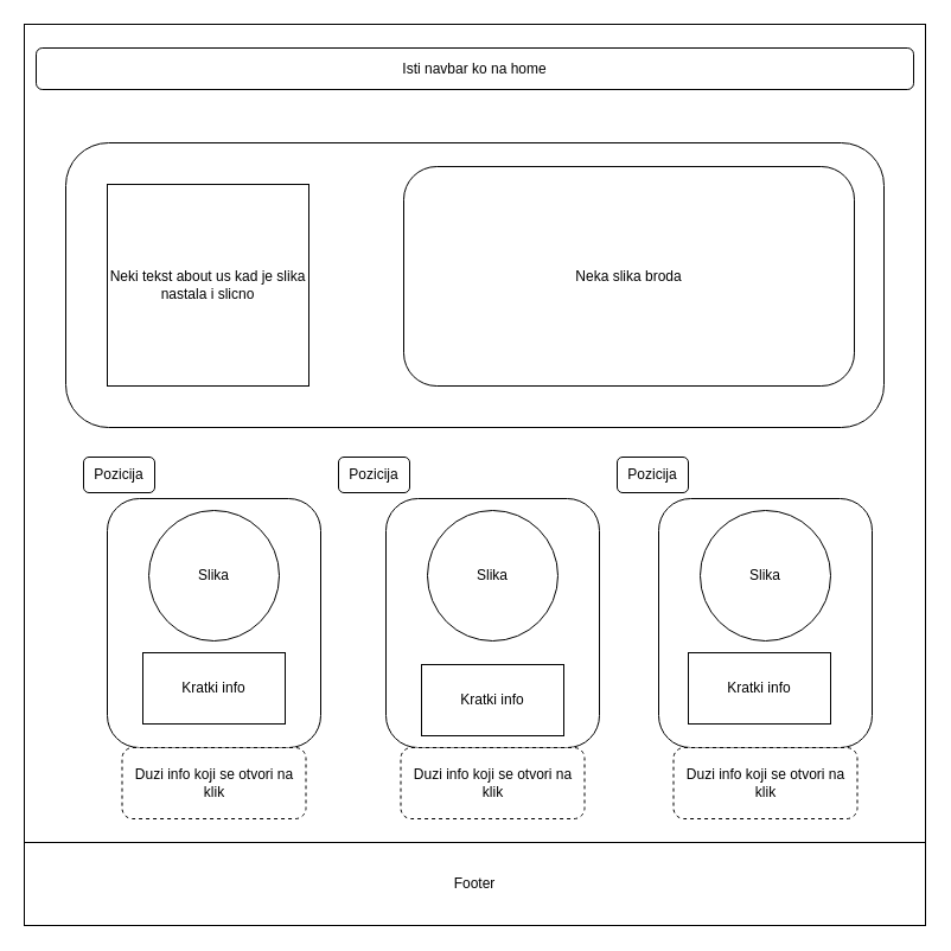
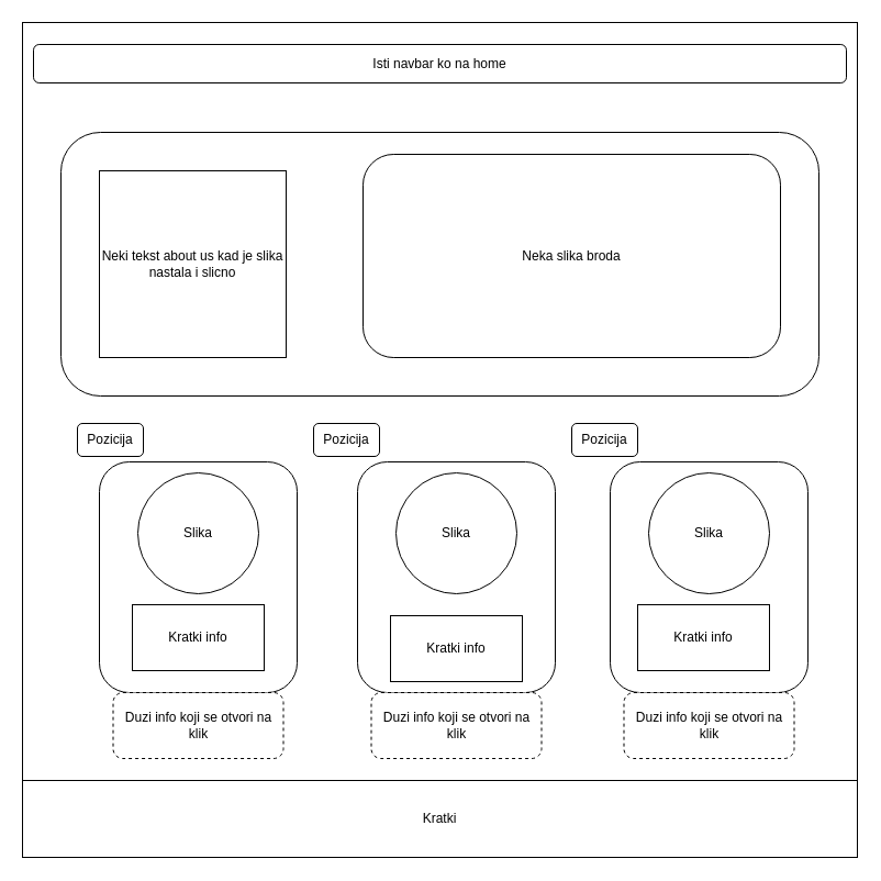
  <mxCell id="0" />
  <mxCell id="1" parent="0" />
  <mxCell id="2" value="" style="whiteSpace=wrap;html=1;aspect=fixed;" vertex="1" parent="1"><mxGeometry x="20" y="20" width="760" height="760" as="geometry" /></mxCell>
  <mxCell id="3" value="Isti navbar ko na home" style="rounded=1;whiteSpace=wrap;html=1;" vertex="1" parent="1"><mxGeometry x="30" y="40" width="740" height="35" as="geometry" /></mxCell>
  <mxCell id="4" value="" style="rounded=1;whiteSpace=wrap;html=1;" vertex="1" parent="1"><mxGeometry x="55" y="120" width="690" height="240" as="geometry" /></mxCell>
  <mxCell id="5" value="Neki tekst about us kad je slika nastala i slicno" style="whiteSpace=wrap;html=1;aspect=fixed;" vertex="1" parent="1"><mxGeometry x="90" y="155" width="170" height="170" as="geometry" /></mxCell>
- <mxCell id="6" value="Neka slika broda" style="rounded=1;whiteSpace=wrap;html=1;" vertex="1" parent="1"><mxGeometry x="340" y="140" width="380" height="185" as="geometry" /></mxCell>
+ <mxCell id="6" value="Neka slika broda" style="rounded=1;whiteSpace=wrap;html=1;" vertex="1" parent="1"><mxGeometry x="330" y="140" width="380" height="185" as="geometry" /></mxCell>
  <mxCell id="7" value="" style="rounded=1;whiteSpace=wrap;html=1;" vertex="1" parent="1"><mxGeometry x="90" y="420" width="180" height="210" as="geometry" /></mxCell>
  <mxCell id="8" value="" style="rounded=1;whiteSpace=wrap;html=1;" vertex="1" parent="1"><mxGeometry x="325" y="420" width="180" height="210" as="geometry" /></mxCell>
  <mxCell id="9" value="" style="rounded=1;whiteSpace=wrap;html=1;" vertex="1" parent="1"><mxGeometry x="555" y="420" width="180" height="210" as="geometry" /></mxCell>
  <mxCell id="10" value="Slika" style="ellipse;whiteSpace=wrap;html=1;aspect=fixed;" vertex="1" parent="1"><mxGeometry x="125" y="430" width="110" height="110" as="geometry" /></mxCell>
  <mxCell id="11" value="Slika" style="ellipse;whiteSpace=wrap;html=1;aspect=fixed;" vertex="1" parent="1"><mxGeometry x="590" y="430" width="110" height="110" as="geometry" /></mxCell>
  <mxCell id="12" value="Slika" style="ellipse;whiteSpace=wrap;html=1;aspect=fixed;" vertex="1" parent="1"><mxGeometry x="360" y="430" width="110" height="110" as="geometry" /></mxCell>
  <mxCell id="13" value="Kratki info" style="rounded=0;whiteSpace=wrap;html=1;" vertex="1" parent="1"><mxGeometry x="120" y="550" width="120" height="60" as="geometry" /></mxCell>
  <mxCell id="14" value="&lt;span&gt;Kratki info&lt;/span&gt;" style="rounded=0;whiteSpace=wrap;html=1;" vertex="1" parent="1"><mxGeometry x="355" y="560" width="120" height="60" as="geometry" /></mxCell>
  <mxCell id="15" value="&lt;span&gt;Kratki info&lt;/span&gt;" style="rounded=0;whiteSpace=wrap;html=1;" vertex="1" parent="1"><mxGeometry x="580" y="550" width="120" height="60" as="geometry" /></mxCell>
  <mxCell id="16" value="Pozicija" style="rounded=1;whiteSpace=wrap;html=1;" vertex="1" parent="1"><mxGeometry x="70" y="385" width="60" height="30" as="geometry" /></mxCell>
  <mxCell id="17" value="Pozicija" style="rounded=1;whiteSpace=wrap;html=1;" vertex="1" parent="1"><mxGeometry x="285" y="385" width="60" height="30" as="geometry" /></mxCell>
  <mxCell id="18" value="Pozicija" style="rounded=1;whiteSpace=wrap;html=1;" vertex="1" parent="1"><mxGeometry x="520" y="385" width="60" height="30" as="geometry" /></mxCell>
  <mxCell id="19" value="Duzi info koji se otvori na klik" style="rounded=1;whiteSpace=wrap;html=1;dashed=1;" vertex="1" parent="1"><mxGeometry x="102.5" y="630" width="155" height="60" as="geometry" /></mxCell>
  <mxCell id="20" value="Duzi info koji se otvori na klik" style="rounded=1;whiteSpace=wrap;html=1;dashed=1;" vertex="1" parent="1"><mxGeometry x="567.5" y="630" width="155" height="60" as="geometry" /></mxCell>
  <mxCell id="21" value="Duzi info koji se otvori na klik" style="rounded=1;whiteSpace=wrap;html=1;dashed=1;" vertex="1" parent="1"><mxGeometry x="337.5" y="630" width="155" height="60" as="geometry" /></mxCell>
- <mxCell id="22" value="Footer" style="rounded=0;whiteSpace=wrap;html=1;" vertex="1" parent="1"><mxGeometry x="20" y="710" width="760" height="70" as="geometry" /></mxCell>
+ <mxCell id="22" value="Kratki" style="rounded=0;whiteSpace=wrap;html=1;" vertex="1" parent="1"><mxGeometry x="20" y="710" width="760" height="70" as="geometry" /></mxCell>
